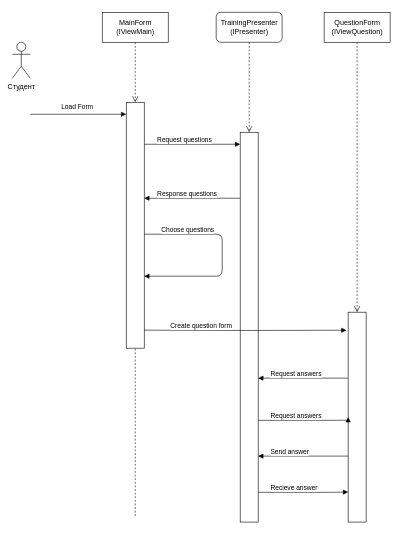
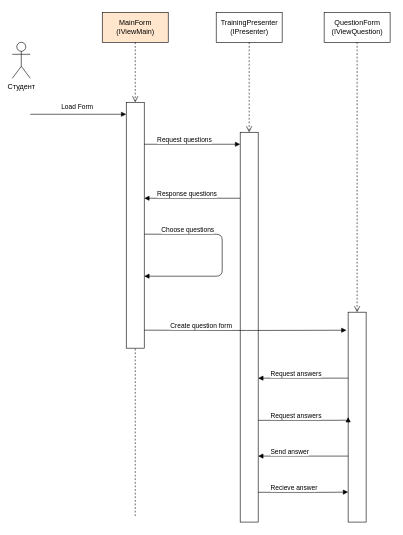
  <mxCell id="0" />
  <mxCell id="1" parent="0" />
  <mxCell id="2" value="Студент" style="shape=umlActor;verticalLabelPosition=bottom;labelBackgroundColor=#ffffff;verticalAlign=top;html=1;" parent="1" vertex="1"><mxGeometry x="20" y="70" width="30" height="60" as="geometry" /></mxCell>
- <mxCell id="3" value="MainForm&lt;br&gt;(IViewMain)" style="html=1;" parent="1" vertex="1"><mxGeometry x="170" y="20" width="110" height="50" as="geometry" /></mxCell>
+ <mxCell id="3" value="MainForm&lt;br&gt;(IViewMain)" style="html=1;fillColor=#ffe6cc;" parent="1" vertex="1"><mxGeometry x="170" y="20" width="110" height="50" as="geometry" /></mxCell>
  <mxCell id="4" value="Load Form" style="endArrow=block;endFill=1;html=1;edgeStyle=orthogonalEdgeStyle;align=left;verticalAlign=top;" parent="1" edge="1"><mxGeometry x="-0.375" y="26" relative="1" as="geometry"><mxPoint x="50" y="190" as="sourcePoint" /><mxPoint x="210" y="190" as="targetPoint" /><mxPoint as="offset" /></mxGeometry></mxCell>
  <mxCell id="5" value="" style="resizable=0;html=1;align=left;verticalAlign=bottom;labelBackgroundColor=#ffffff;fontSize=10;" parent="4" connectable="0" vertex="1"><mxGeometry x="-1" relative="1" as="geometry" /></mxCell>
  <mxCell id="6" value="" style="html=1;" parent="1" vertex="1"><mxGeometry x="210" y="170" width="30" height="410" as="geometry" /></mxCell>
  <mxCell id="7" value="" style="html=1;" parent="1" vertex="1"><mxGeometry x="400" y="220" width="30" height="650" as="geometry" /></mxCell>
  <mxCell id="8" value="" style="html=1;verticalAlign=bottom;endArrow=open;dashed=1;endSize=8;" parent="1" source="3" target="6" edge="1"><mxGeometry relative="1" as="geometry"><mxPoint x="300" y="110" as="sourcePoint" /><mxPoint x="220" y="110" as="targetPoint" /></mxGeometry></mxCell>
  <mxCell id="9" value="Request questions" style="endArrow=block;endFill=1;html=1;edgeStyle=orthogonalEdgeStyle;align=left;verticalAlign=top;" parent="1" edge="1"><mxGeometry x="-0.75" y="20" relative="1" as="geometry"><mxPoint x="240" y="240" as="sourcePoint" /><mxPoint x="400" y="240" as="targetPoint" /><mxPoint as="offset" /></mxGeometry></mxCell>
  <mxCell id="10" value="" style="resizable=0;html=1;align=left;verticalAlign=bottom;labelBackgroundColor=#ffffff;fontSize=10;" parent="9" connectable="0" vertex="1"><mxGeometry x="-1" relative="1" as="geometry" /></mxCell>
- <mxCell id="11" value="TrainingPresenter&lt;br&gt;(IPresenter)" style="html=1;rounded=1;" vertex="1" parent="1"><mxGeometry x="360" y="20" width="110" height="50" as="geometry" /></mxCell>
+ <mxCell id="11" value="TrainingPresenter&lt;br&gt;(IPresenter)" style="html=1;" vertex="1" parent="1"><mxGeometry x="360" y="20" width="110" height="50" as="geometry" /></mxCell>
  <mxCell id="12" value="" style="html=1;verticalAlign=bottom;endArrow=open;dashed=1;endSize=8;" edge="1" parent="1" source="11" target="7"><mxGeometry relative="1" as="geometry"><mxPoint x="382.808" y="40" as="sourcePoint" /><mxPoint x="415" y="170" as="targetPoint" /></mxGeometry></mxCell>
  <mxCell id="13" value="Response questions" style="endArrow=block;endFill=1;html=1;edgeStyle=orthogonalEdgeStyle;align=left;verticalAlign=top;" edge="1" parent="1" source="7" target="6"><mxGeometry x="0.75" y="-20" relative="1" as="geometry"><mxPoint x="60" y="200" as="sourcePoint" /><mxPoint x="220" y="200" as="targetPoint" /><mxPoint as="offset" /><Array as="points"><mxPoint x="370" y="330" /><mxPoint x="370" y="330" /></Array></mxGeometry></mxCell>
  <mxCell id="14" value="" style="resizable=0;html=1;align=left;verticalAlign=bottom;labelBackgroundColor=#ffffff;fontSize=10;" connectable="0" vertex="1" parent="13"><mxGeometry x="-1" relative="1" as="geometry" /></mxCell>
  <mxCell id="15" value="Choose questions" style="endArrow=block;endFill=1;html=1;edgeStyle=orthogonalEdgeStyle;align=left;verticalAlign=top;" edge="1" parent="1" source="6"><mxGeometry x="-0.838" y="20" relative="1" as="geometry"><mxPoint x="320" y="360" as="sourcePoint" /><mxPoint x="240" y="460" as="targetPoint" /><mxPoint as="offset" /><Array as="points"><mxPoint x="370" y="390" /><mxPoint x="370" y="460" /></Array></mxGeometry></mxCell>
  <mxCell id="16" value="" style="resizable=0;html=1;align=left;verticalAlign=bottom;labelBackgroundColor=#ffffff;fontSize=10;" connectable="0" vertex="1" parent="15"><mxGeometry x="-1" relative="1" as="geometry" /></mxCell>
  <mxCell id="17" value="" style="endArrow=none;dashed=1;html=1;entryX=0.5;entryY=1;entryDx=0;entryDy=0;" edge="1" parent="1" target="6"><mxGeometry width="50" height="50" relative="1" as="geometry"><mxPoint x="225" y="860" as="sourcePoint" /><mxPoint x="220" y="590" as="targetPoint" /><Array as="points" /></mxGeometry></mxCell>
  <mxCell id="18" value="QuestionForm&lt;br&gt;(IViewQuestion)" style="html=1;" vertex="1" parent="1"><mxGeometry x="540" y="20" width="110" height="50" as="geometry" /></mxCell>
  <mxCell id="19" value="" style="html=1;verticalAlign=bottom;endArrow=open;dashed=1;endSize=8;" edge="1" parent="1" source="18"><mxGeometry relative="1" as="geometry"><mxPoint x="562.808" y="40" as="sourcePoint" /><mxPoint x="595" y="520" as="targetPoint" /></mxGeometry></mxCell>
  <mxCell id="20" value="" style="html=1;" vertex="1" parent="1"><mxGeometry x="580" y="520" width="30" height="350" as="geometry" /></mxCell>
  <mxCell id="21" value="Create question form" style="endArrow=block;endFill=1;html=1;edgeStyle=orthogonalEdgeStyle;align=left;verticalAlign=top;entryX=-0.093;entryY=0.086;entryDx=0;entryDy=0;entryPerimeter=0;" edge="1" parent="1" target="20"><mxGeometry x="-0.75" y="20" relative="1" as="geometry"><mxPoint x="240" y="550" as="sourcePoint" /><mxPoint x="400" y="550" as="targetPoint" /><mxPoint as="offset" /></mxGeometry></mxCell>
  <mxCell id="22" value="" style="resizable=0;html=1;align=left;verticalAlign=bottom;labelBackgroundColor=#ffffff;fontSize=10;" connectable="0" vertex="1" parent="21"><mxGeometry x="-1" relative="1" as="geometry" /></mxCell>
  <mxCell id="23" value="Request answers" style="endArrow=block;endFill=1;html=1;edgeStyle=orthogonalEdgeStyle;align=left;verticalAlign=top;" edge="1" parent="1"><mxGeometry x="0.75" y="-20" relative="1" as="geometry"><mxPoint x="580" y="630" as="sourcePoint" /><mxPoint x="430" y="630" as="targetPoint" /><mxPoint as="offset" /><Array as="points"><mxPoint x="560" y="630" /><mxPoint x="560" y="630" /></Array></mxGeometry></mxCell>
  <mxCell id="24" value="" style="resizable=0;html=1;align=left;verticalAlign=bottom;labelBackgroundColor=#ffffff;fontSize=10;" connectable="0" vertex="1" parent="23"><mxGeometry x="-1" relative="1" as="geometry" /></mxCell>
  <mxCell id="25" value="Request answers" style="endArrow=block;endFill=1;html=1;edgeStyle=orthogonalEdgeStyle;align=left;verticalAlign=top;entryX=0;entryY=0.5;entryDx=0;entryDy=0;exitX=1;exitY=0.739;exitDx=0;exitDy=0;exitPerimeter=0;" edge="1" parent="1" source="7" target="20"><mxGeometry x="-0.75" y="20" relative="1" as="geometry"><mxPoint x="420" y="704.5" as="sourcePoint" /><mxPoint x="570" y="705" as="targetPoint" /><mxPoint as="offset" /><Array as="points"><mxPoint x="560" y="700" /><mxPoint x="560" y="700" /></Array></mxGeometry></mxCell>
  <mxCell id="26" value="" style="resizable=0;html=1;align=left;verticalAlign=bottom;labelBackgroundColor=#ffffff;fontSize=10;" connectable="0" vertex="1" parent="25"><mxGeometry x="-1" relative="1" as="geometry" /></mxCell>
  <mxCell id="27" value="Send answer" style="endArrow=block;endFill=1;html=1;edgeStyle=orthogonalEdgeStyle;align=left;verticalAlign=top;" edge="1" parent="1"><mxGeometry x="0.75" y="-20" relative="1" as="geometry"><mxPoint x="580" y="760" as="sourcePoint" /><mxPoint x="430" y="760" as="targetPoint" /><mxPoint as="offset" /><Array as="points"><mxPoint x="560" y="760" /><mxPoint x="560" y="760" /></Array></mxGeometry></mxCell>
  <mxCell id="28" value="" style="resizable=0;html=1;align=left;verticalAlign=bottom;labelBackgroundColor=#ffffff;fontSize=10;" connectable="0" vertex="1" parent="27"><mxGeometry x="-1" relative="1" as="geometry" /></mxCell>
  <mxCell id="29" value="Recieve answer" style="endArrow=block;endFill=1;html=1;edgeStyle=orthogonalEdgeStyle;align=left;verticalAlign=top;entryX=0;entryY=0.5;entryDx=0;entryDy=0;exitX=1;exitY=0.739;exitDx=0;exitDy=0;exitPerimeter=0;" edge="1" parent="1"><mxGeometry x="-0.75" y="20" relative="1" as="geometry"><mxPoint x="430" y="820.35" as="sourcePoint" /><mxPoint x="580" y="820" as="targetPoint" /><mxPoint as="offset" /><Array as="points"><mxPoint x="550" y="820" /><mxPoint x="550" y="820" /></Array></mxGeometry></mxCell>
  <mxCell id="30" value="" style="resizable=0;html=1;align=left;verticalAlign=bottom;labelBackgroundColor=#ffffff;fontSize=10;" connectable="0" vertex="1" parent="29"><mxGeometry x="-1" relative="1" as="geometry" /></mxCell>
